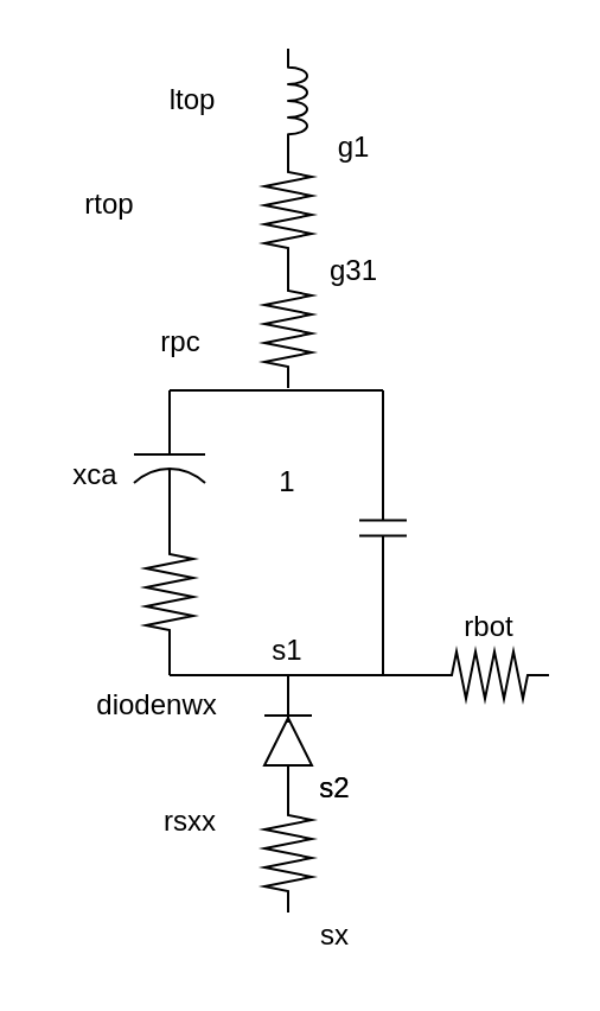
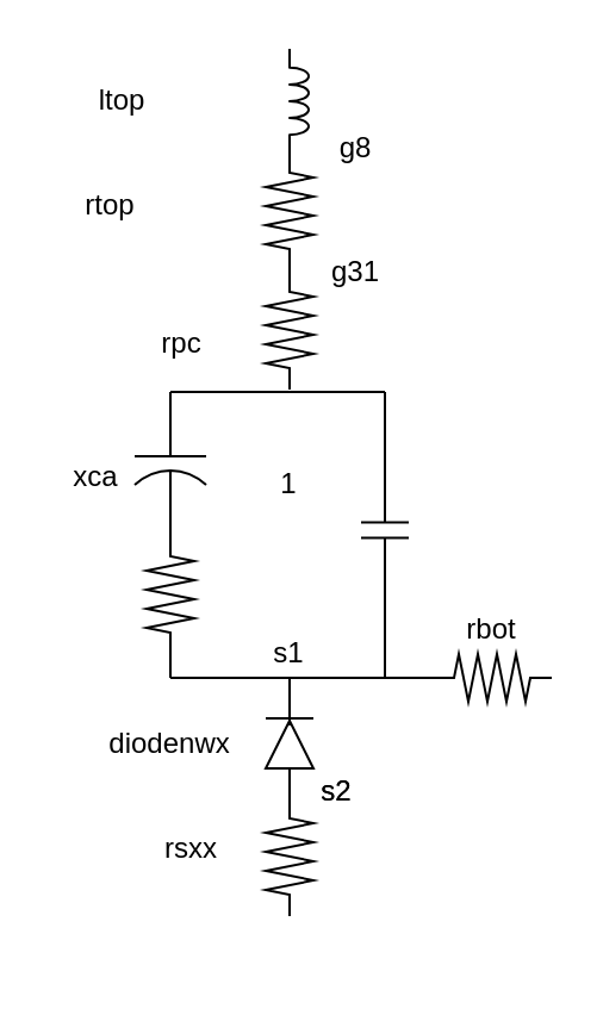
  <mxCell id="0" />
  <mxCell id="1" parent="0" />
  <mxCell id="2" value="" style="pointerEvents=1;verticalLabelPosition=bottom;shadow=0;dashed=0;align=center;html=1;verticalAlign=top;shape=mxgraph.electrical.resistors.resistor_2;direction=south;" vertex="1" parent="1"><mxGeometry x="61" y="224" width="20" height="50" as="geometry" /></mxCell>
  <mxCell id="3" value="" style="pointerEvents=1;verticalLabelPosition=bottom;shadow=0;dashed=0;align=center;html=1;verticalAlign=top;shape=mxgraph.electrical.inductors.inductor_3;direction=south;" vertex="1" parent="1"><mxGeometry x="121" y="20" width="8" height="44" as="geometry" /></mxCell>
  <mxCell id="4" value="" style="pointerEvents=1;verticalLabelPosition=bottom;shadow=0;dashed=0;align=center;html=1;verticalAlign=top;shape=mxgraph.electrical.resistors.resistor_2;direction=south;textDirection=ltr;" vertex="1" parent="1"><mxGeometry x="111" y="63" width="20" height="50" as="geometry" /></mxCell>
  <mxCell id="5" value="" style="pointerEvents=1;verticalLabelPosition=bottom;shadow=0;dashed=0;align=center;html=1;verticalAlign=top;shape=mxgraph.electrical.capacitors.capacitor_2;direction=south;" vertex="1" parent="1"><mxGeometry x="56" y="164" width="30" height="60" as="geometry" /></mxCell>
  <mxCell id="6" value="" style="pointerEvents=1;verticalLabelPosition=bottom;shadow=0;dashed=0;align=center;html=1;verticalAlign=top;shape=mxgraph.electrical.resistors.resistor_2;direction=south;" vertex="1" parent="1"><mxGeometry x="111" y="113" width="20" height="50" as="geometry" /></mxCell>
  <mxCell id="7" value="" style="pointerEvents=1;verticalLabelPosition=bottom;shadow=0;dashed=0;align=center;html=1;verticalAlign=top;shape=mxgraph.electrical.capacitors.capacitor_1;direction=south;" vertex="1" parent="1"><mxGeometry x="151" y="190" width="20" height="64" as="geometry" /></mxCell>
  <mxCell id="8" value="" style="triangle;whiteSpace=wrap;html=1;direction=north;" vertex="1" parent="1"><mxGeometry x="111" y="302" width="20" height="20" as="geometry" /></mxCell>
  <mxCell id="9" value="" style="endArrow=none;html=1;" edge="1" parent="1"><mxGeometry width="50" height="50" relative="1" as="geometry"><mxPoint x="111" y="301" as="sourcePoint" /><mxPoint x="131" y="301" as="targetPoint" /></mxGeometry></mxCell>
  <mxCell id="10" value="" style="pointerEvents=1;verticalLabelPosition=bottom;shadow=0;dashed=0;align=center;html=1;verticalAlign=top;shape=mxgraph.electrical.resistors.resistor_2;direction=south;" vertex="1" parent="1"><mxGeometry x="111" y="334" width="20" height="50" as="geometry" /></mxCell>
  <mxCell id="11" value="" style="endArrow=none;html=1;exitX=0;exitY=0.5;exitDx=0;exitDy=0;exitPerimeter=0;" edge="1" parent="1" source="5"><mxGeometry width="50" height="50" relative="1" as="geometry"><mxPoint x="61" y="144" as="sourcePoint" /><mxPoint x="161" y="164" as="targetPoint" /></mxGeometry></mxCell>
  <mxCell id="12" value="" style="endArrow=none;html=1;entryX=0;entryY=0.5;entryDx=0;entryDy=0;entryPerimeter=0;" edge="1" parent="1" target="7"><mxGeometry width="50" height="50" relative="1" as="geometry"><mxPoint x="161" y="164" as="sourcePoint" /><mxPoint x="111" y="94" as="targetPoint" /></mxGeometry></mxCell>
  <mxCell id="13" value="" style="endArrow=none;html=1;" edge="1" parent="1"><mxGeometry width="50" height="50" relative="1" as="geometry"><mxPoint x="71" y="284" as="sourcePoint" /><mxPoint x="161" y="284" as="targetPoint" /></mxGeometry></mxCell>
  <mxCell id="14" value="" style="endArrow=none;html=1;exitX=1;exitY=0.5;exitDx=0;exitDy=0;exitPerimeter=0;" edge="1" parent="1" source="2"><mxGeometry width="50" height="50" relative="1" as="geometry"><mxPoint x="61" y="144" as="sourcePoint" /><mxPoint x="71" y="284" as="targetPoint" /></mxGeometry></mxCell>
  <mxCell id="15" value="" style="endArrow=none;html=1;exitX=1;exitY=0.5;exitDx=0;exitDy=0;exitPerimeter=0;" edge="1" parent="1" source="7"><mxGeometry width="50" height="50" relative="1" as="geometry"><mxPoint x="61" y="144" as="sourcePoint" /><mxPoint x="161" y="284" as="targetPoint" /></mxGeometry></mxCell>
  <mxCell id="16" value="" style="endArrow=none;html=1;" edge="1" parent="1"><mxGeometry width="50" height="50" relative="1" as="geometry"><mxPoint x="121" y="284" as="sourcePoint" /><mxPoint x="121" y="304" as="targetPoint" /></mxGeometry></mxCell>
- <mxCell id="17" value="ltop" style="text;html=1;strokeColor=none;fillColor=none;align=center;verticalAlign=middle;whiteSpace=wrap;rounded=0;" vertex="1" parent="1"><mxGeometry x="61" y="32" width="40" height="20" as="geometry" /></mxCell>
+ <mxCell id="17" value="ltop" style="text;html=1;strokeColor=none;fillColor=none;align=center;verticalAlign=middle;whiteSpace=wrap;rounded=0;" vertex="1" parent="1"><mxGeometry x="31" y="32" width="40" height="20" as="geometry" /></mxCell>
  <mxCell id="18" value="rtop" style="text;html=1;strokeColor=none;fillColor=none;align=center;verticalAlign=middle;whiteSpace=wrap;rounded=0;" vertex="1" parent="1"><mxGeometry x="26" y="76" width="40" height="20" as="geometry" /></mxCell>
  <mxCell id="19" value="rpc" style="text;html=1;strokeColor=none;fillColor=none;align=center;verticalAlign=middle;whiteSpace=wrap;rounded=0;" vertex="1" parent="1"><mxGeometry x="56" y="134" width="40" height="20" as="geometry" /></mxCell>
  <mxCell id="20" value="xca" style="text;html=1;strokeColor=none;fillColor=none;align=center;verticalAlign=middle;whiteSpace=wrap;rounded=0;" vertex="1" parent="1"><mxGeometry x="20" y="190" width="40" height="20" as="geometry" /></mxCell>
  <mxCell id="21" value="" style="pointerEvents=1;verticalLabelPosition=bottom;shadow=0;dashed=0;align=center;html=1;verticalAlign=top;shape=mxgraph.electrical.resistors.resistor_2;direction=west;" vertex="1" parent="1"><mxGeometry x="181" y="274" width="50" height="20" as="geometry" /></mxCell>
  <mxCell id="22" value="rbot" style="text;html=1;strokeColor=none;fillColor=none;align=center;verticalAlign=middle;whiteSpace=wrap;rounded=0;" vertex="1" parent="1"><mxGeometry x="186" y="254" width="40" height="20" as="geometry" /></mxCell>
  <mxCell id="23" value="" style="endArrow=none;html=1;entryX=0;entryY=0.5;entryDx=0;entryDy=0;entryPerimeter=0;exitX=0;exitY=0.5;exitDx=0;exitDy=0;" edge="1" parent="1" source="8" target="10"><mxGeometry width="50" height="50" relative="1" as="geometry"><mxPoint x="31" y="374" as="sourcePoint" /><mxPoint x="81" y="324" as="targetPoint" /></mxGeometry></mxCell>
  <mxCell id="24" value="" style="endArrow=none;html=1;" edge="1" parent="1"><mxGeometry width="50" height="50" relative="1" as="geometry"><mxPoint x="161" y="284" as="sourcePoint" /><mxPoint x="181" y="284" as="targetPoint" /></mxGeometry></mxCell>
- <mxCell id="25" value="diodenwx" style="text;html=1;strokeColor=none;fillColor=none;align=center;verticalAlign=middle;whiteSpace=wrap;rounded=0;" vertex="1" parent="1"><mxGeometry x="46" y="287" width="40" height="20" as="geometry" /></mxCell>
- <mxCell id="26" value="rsxx" style="text;html=1;strokeColor=none;fillColor=none;align=center;verticalAlign=middle;whiteSpace=wrap;rounded=0;" vertex="1" parent="1"><mxGeometry x="60" y="336" width="40" height="20" as="geometry" /></mxCell>
- <mxCell id="27" value="g1" style="text;html=1;strokeColor=none;fillColor=none;align=center;verticalAlign=middle;whiteSpace=wrap;rounded=0;" vertex="1" parent="1"><mxGeometry x="129" y="52" width="40" height="20" as="geometry" /></mxCell>
+ <mxCell id="25" value="diodenwx" style="text;html=1;strokeColor=none;fillColor=none;align=center;verticalAlign=middle;whiteSpace=wrap;rounded=0;" vertex="1" parent="1"><mxGeometry x="51" y="302" width="40" height="20" as="geometry" /></mxCell>
+ <mxCell id="26" value="rsxx" style="text;html=1;strokeColor=none;fillColor=none;align=center;verticalAlign=middle;whiteSpace=wrap;rounded=0;" vertex="1" parent="1"><mxGeometry x="60" y="346" width="40" height="20" as="geometry" /></mxCell>
+ <mxCell id="27" value="g8" style="text;html=1;strokeColor=none;fillColor=none;align=center;verticalAlign=middle;whiteSpace=wrap;rounded=0;" vertex="1" parent="1"><mxGeometry x="129" y="52" width="40" height="20" as="geometry" /></mxCell>
  <mxCell id="28" value="g31" style="text;html=1;strokeColor=none;fillColor=none;align=center;verticalAlign=middle;whiteSpace=wrap;rounded=0;" vertex="1" parent="1"><mxGeometry x="129" y="104" width="40" height="20" as="geometry" /></mxCell>
  <mxCell id="29" value="s1" style="text;html=1;strokeColor=none;fillColor=none;align=center;verticalAlign=middle;whiteSpace=wrap;rounded=0;" vertex="1" parent="1"><mxGeometry x="101" y="264" width="40" height="20" as="geometry" /></mxCell>
  <mxCell id="30" value="1" style="text;html=1;strokeColor=none;fillColor=none;align=center;verticalAlign=middle;whiteSpace=wrap;rounded=0;" vertex="1" parent="1"><mxGeometry x="101" y="193" width="40" height="20" as="geometry" /></mxCell>
  <mxCell id="31" value="s2" style="text;html=1;strokeColor=none;fillColor=none;align=center;verticalAlign=middle;whiteSpace=wrap;rounded=0;" vertex="1" parent="1"><mxGeometry x="121" y="322" width="40" height="20" as="geometry" /></mxCell>
  <mxCell id="32" value="s2" style="text;html=1;strokeColor=none;fillColor=none;align=center;verticalAlign=middle;whiteSpace=wrap;rounded=0;" vertex="1" parent="1"><mxGeometry x="121" y="322" width="40" height="20" as="geometry" /></mxCell>
- <mxCell id="33" value="sx" style="text;html=1;strokeColor=none;fillColor=none;align=center;verticalAlign=middle;whiteSpace=wrap;rounded=0;" vertex="1" parent="1"><mxGeometry x="121" y="384" width="40" height="20" as="geometry" /></mxCell>
